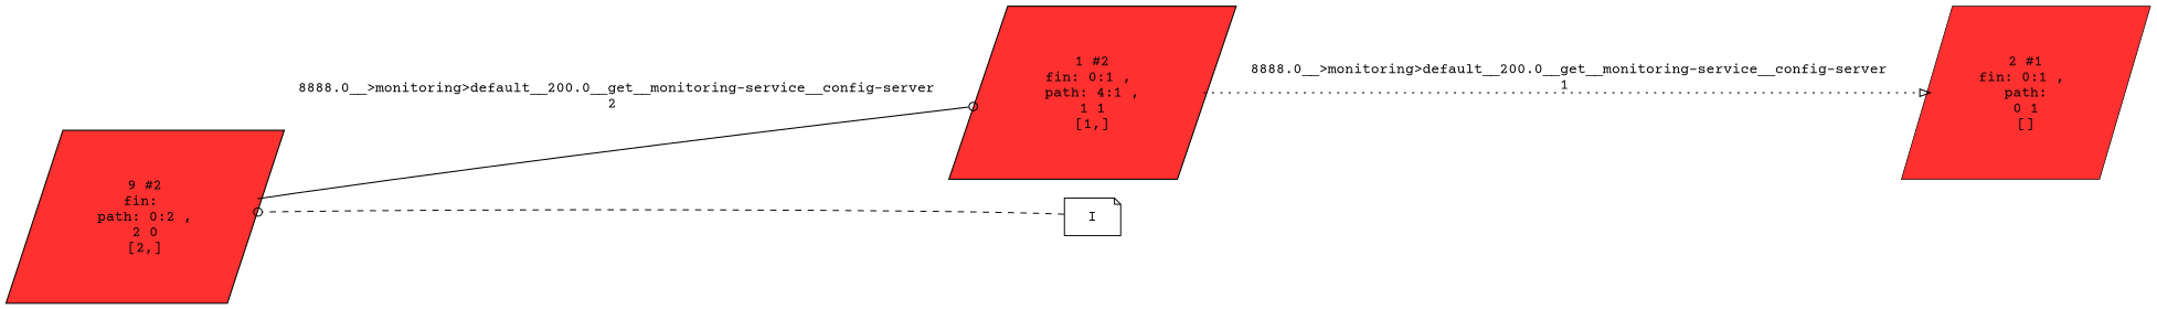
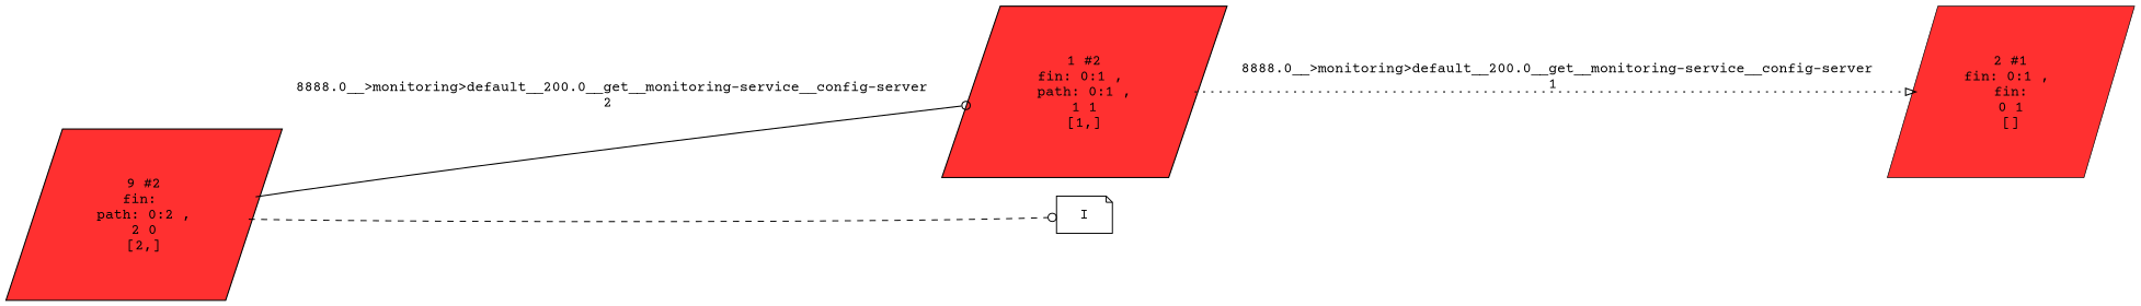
  digraph {
    fontname="Courier Prime"
    rankdir=LR
    node [fillcolor=firebrick1 fontname="Courier Prime" penwidth=1.09861 shape=parallelogram style=filled]
    edge [arrowhead=odot fontname="Courier Prime" penwidth=1.09861]
    n1 [height=0.741276 label="9 #2\nfin: \n path: 0:2 , \n2 0\n[2,]" width=0.741276]
-   n2 [height=0.741276 label="1 #2\nfin: 0:1 , \n path: 4:1 , \n1 1\n[1,]" width=0.741276]
-   n3 [height=0.526589 label="2 #1\nfin: 0:1 , \n path: \n0 1\n[]" penwidth=0.693147 width=0.526589]
+   n2 [height=0.741276 label="1 #2\nfin: 0:1 , \n path: 0:1 , \n1 1\n[1,]" width=0.741276]
+   n3 [height=0.526589 label="2 #1\nfin: 0:1 , \n fin: \n0 1\n[]" penwidth=0.693147 width=0.526589]
    I [shape=note fillcolor="" penwidth="" style=""]
    n1 -> n2 [label="8888.0__>monitoring>default__200.0__get__monitoring-service__config-server\n2 " style=solid]
    n2 -> n3 [arrowhead=onormal label="8888.0__>monitoring>default__200.0__get__monitoring-service__config-server\n1 " style=dotted]
-   I -> n1 [style=dashed penwidth=""]
+   n1 -> I [style=dashed penwidth=""]
  }
